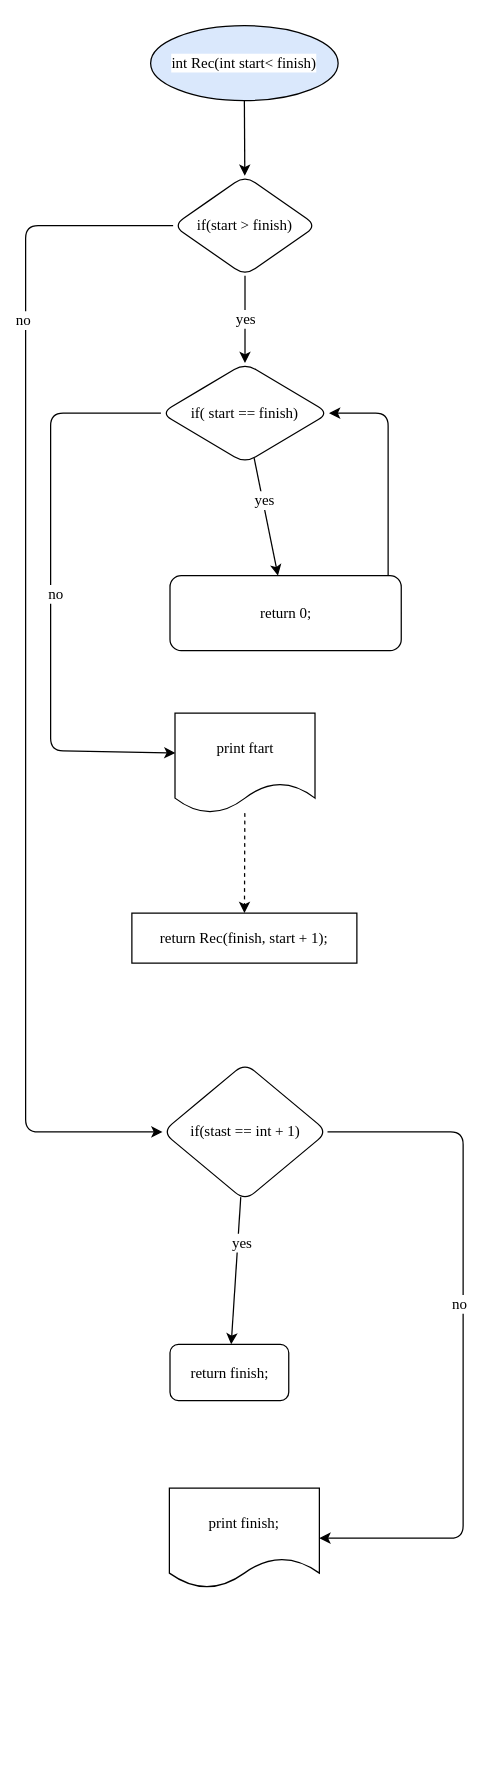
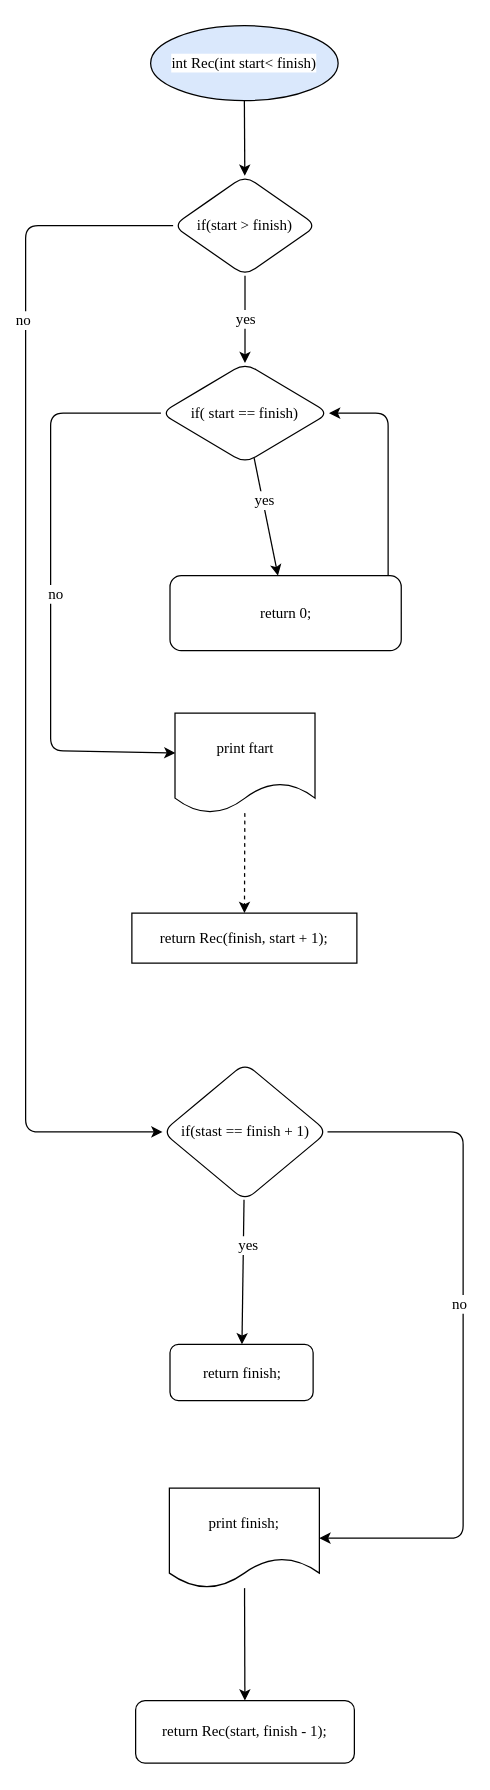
  <mxCell id="0" />
  <mxCell id="1" parent="0" />
  <mxCell id="2" value="" style="edgeStyle=none;html=1;shadow=0;sketch=0;fontSize=12;labelBorderColor=none;align=center;fontStyle=0;fontFamily=Comic Sans MS;" edge="1" parent="1" source="3" target="7"><mxGeometry relative="1" as="geometry" /></mxCell>
  <mxCell id="3" value="int Rec(int start&amp;lt; finish)" style="ellipse;whiteSpace=wrap;html=1;rounded=1;fontSize=12;labelBackgroundColor=#ffffff;endArrow=classic;shadow=0;sketch=0;labelBorderColor=none;align=center;fontStyle=0;fontFamily=Comic Sans MS;fillColor=#dae8fc;" vertex="1" parent="1"><mxGeometry x="120" y="20" width="150" height="60" as="geometry" /></mxCell>
  <mxCell id="4" value="yes" style="edgeStyle=none;html=1;shadow=0;sketch=0;fontSize=12;labelBorderColor=none;align=center;fontStyle=0;fontFamily=Comic Sans MS;" edge="1" parent="1" source="7" target="12"><mxGeometry relative="1" as="geometry" /></mxCell>
  <mxCell id="5" style="edgeStyle=none;sketch=0;html=1;entryX=0;entryY=0.5;entryDx=0;entryDy=0;shadow=0;fontFamily=Comic Sans MS;fontSize=12;align=center;" edge="1" parent="1" source="7" target="22"><mxGeometry relative="1" as="geometry"><Array as="points"><mxPoint x="20" y="180" /><mxPoint x="20" y="905" /></Array></mxGeometry></mxCell>
  <mxCell id="6" value="no" style="edgeLabel;html=1;align=center;verticalAlign=middle;resizable=0;points=[];fontSize=12;fontFamily=Comic Sans MS;" vertex="1" connectable="0" parent="5"><mxGeometry x="-0.595" y="-3" relative="1" as="geometry"><mxPoint as="offset" /></mxGeometry></mxCell>
  <mxCell id="7" value="if(start &amp;gt; finish)" style="rhombus;whiteSpace=wrap;html=1;rounded=1;fontSize=12;labelBackgroundColor=#ffffff;endArrow=classic;shadow=0;sketch=0;labelBorderColor=none;align=center;fontStyle=0;fontFamily=Comic Sans MS;" vertex="1" parent="1"><mxGeometry x="138" y="140" width="115" height="80" as="geometry" /></mxCell>
  <mxCell id="8" value="" style="edgeStyle=none;sketch=0;html=1;shadow=0;fontFamily=Comic Sans MS;fontSize=12;align=center;" edge="1" parent="1" source="12" target="14"><mxGeometry relative="1" as="geometry" /></mxCell>
  <mxCell id="9" value="yes" style="edgeLabel;html=1;align=center;verticalAlign=middle;resizable=0;points=[];fontSize=12;fontFamily=Comic Sans MS;" vertex="1" connectable="0" parent="8"><mxGeometry x="-0.267" y="1" relative="1" as="geometry"><mxPoint as="offset" /></mxGeometry></mxCell>
  <mxCell id="10" style="edgeStyle=none;sketch=0;html=1;entryX=0.003;entryY=0.398;entryDx=0;entryDy=0;entryPerimeter=0;shadow=0;fontFamily=Comic Sans MS;fontSize=12;align=center;" edge="1" parent="1" source="12" target="16"><mxGeometry relative="1" as="geometry"><Array as="points"><mxPoint x="40" y="330" /><mxPoint x="40" y="600" /></Array></mxGeometry></mxCell>
  <mxCell id="11" value="no" style="edgeLabel;html=1;align=center;verticalAlign=middle;resizable=0;points=[];fontSize=12;fontFamily=Comic Sans MS;" vertex="1" connectable="0" parent="10"><mxGeometry x="0.018" y="3" relative="1" as="geometry"><mxPoint as="offset" /></mxGeometry></mxCell>
  <mxCell id="12" value="if( start == finish)" style="rhombus;whiteSpace=wrap;html=1;rounded=1;fontSize=12;labelBackgroundColor=#ffffff;endArrow=classic;shadow=0;sketch=0;labelBorderColor=none;align=center;fontStyle=0;fontFamily=Comic Sans MS;" vertex="1" parent="1"><mxGeometry x="128.25" y="290" width="134.5" height="80" as="geometry" /></mxCell>
  <mxCell id="13" style="edgeStyle=none;sketch=0;html=1;entryX=1;entryY=0.5;entryDx=0;entryDy=0;shadow=0;fontFamily=Comic Sans MS;fontSize=12;align=center;" edge="1" parent="1" source="14" target="12"><mxGeometry relative="1" as="geometry"><Array as="points"><mxPoint x="310" y="490" /><mxPoint x="310" y="330" /></Array></mxGeometry></mxCell>
  <mxCell id="14" value="return 0;" style="whiteSpace=wrap;html=1;rounded=1;shadow=0;fontFamily=Comic Sans MS;fontStyle=0;labelBackgroundColor=#ffffff;endArrow=classic;sketch=0;" vertex="1" parent="1"><mxGeometry x="135.5" y="460" width="185" height="60" as="geometry" /></mxCell>
  <mxCell id="15" value="" style="edgeStyle=none;sketch=0;html=1;shadow=0;fontFamily=Comic Sans MS;fontSize=12;align=center;dashed=1;" edge="1" parent="1" source="16" target="17"><mxGeometry relative="1" as="geometry" /></mxCell>
  <mxCell id="16" value="print ftart" style="shape=document;whiteSpace=wrap;html=1;boundedLbl=1;shadow=0;fontFamily=Comic Sans MS;fontSize=12;align=center;" vertex="1" parent="1"><mxGeometry x="139.5" y="570" width="112" height="80" as="geometry" /></mxCell>
  <mxCell id="17" value="return Rec(finish, start + 1);" style="whiteSpace=wrap;html=1;shadow=0;fontFamily=Comic Sans MS;" vertex="1" parent="1"><mxGeometry x="105" y="730" width="180" height="40" as="geometry" /></mxCell>
  <mxCell id="18" value="" style="edgeStyle=none;sketch=0;html=1;shadow=0;fontFamily=Comic Sans MS;fontSize=12;align=center;" edge="1" parent="1" source="22" target="23"><mxGeometry relative="1" as="geometry" /></mxCell>
  <mxCell id="19" value="yes" style="edgeLabel;html=1;align=center;verticalAlign=middle;resizable=0;points=[];fontSize=12;fontFamily=Comic Sans MS;" vertex="1" connectable="0" parent="18"><mxGeometry x="-0.382" y="3" relative="1" as="geometry"><mxPoint as="offset" /></mxGeometry></mxCell>
  <mxCell id="20" value="" style="edgeStyle=none;sketch=0;html=1;shadow=0;fontFamily=Comic Sans MS;fontSize=12;align=center;" edge="1" parent="1" source="22" target="25"><mxGeometry relative="1" as="geometry"><Array as="points"><mxPoint x="370" y="905" /><mxPoint x="370" y="1230" /></Array></mxGeometry></mxCell>
  <mxCell id="21" value="no" style="edgeLabel;html=1;align=center;verticalAlign=middle;resizable=0;points=[];fontSize=12;fontFamily=Comic Sans MS;" vertex="1" connectable="0" parent="20"><mxGeometry x="-0.108" y="-4" relative="1" as="geometry"><mxPoint y="1" as="offset" /></mxGeometry></mxCell>
- <mxCell id="22" value="if(stast == int + 1)" style="rhombus;whiteSpace=wrap;html=1;rounded=1;shadow=0;fontFamily=Comic Sans MS;fontStyle=0;labelBackgroundColor=#ffffff;endArrow=classic;sketch=0;" vertex="1" parent="1"><mxGeometry x="129.5" y="850" width="132" height="110" as="geometry" /></mxCell>
- <mxCell id="23" value="return finish;" style="whiteSpace=wrap;html=1;rounded=1;shadow=0;fontFamily=Comic Sans MS;fontStyle=0;labelBackgroundColor=#ffffff;endArrow=classic;sketch=0;" vertex="1" parent="1"><mxGeometry x="135.5" y="1075" width="95" height="45" as="geometry" /></mxCell>
+ <mxCell id="22" value="if(stast == finish + 1)" style="rhombus;whiteSpace=wrap;html=1;rounded=1;shadow=0;fontFamily=Comic Sans MS;fontStyle=0;labelBackgroundColor=#ffffff;endArrow=classic;sketch=0;" vertex="1" parent="1"><mxGeometry x="129.5" y="850" width="132" height="110" as="geometry" /></mxCell>
+ <mxCell id="23" value="return finish;" style="whiteSpace=wrap;html=1;rounded=1;shadow=0;fontFamily=Comic Sans MS;fontStyle=0;labelBackgroundColor=#ffffff;endArrow=classic;sketch=0;" vertex="1" parent="1"><mxGeometry x="135.5" y="1075" width="114.5" height="45" as="geometry" /></mxCell>
+ <mxCell id="24" value="" style="edgeStyle=none;sketch=0;html=1;shadow=0;fontFamily=Comic Sans MS;fontSize=12;align=center;" edge="1" parent="1" source="25" target="26"><mxGeometry relative="1" as="geometry" /></mxCell>
  <mxCell id="25" value="print finish;" style="shape=document;whiteSpace=wrap;html=1;boundedLbl=1;rounded=1;shadow=0;fontFamily=Comic Sans MS;fontStyle=0;labelBackgroundColor=#ffffff;endArrow=classic;sketch=0;" vertex="1" parent="1"><mxGeometry x="135" y="1190" width="120" height="80" as="geometry" /></mxCell>
+ <mxCell id="26" value="return Rec(start, finish - 1);" style="whiteSpace=wrap;html=1;rounded=1;shadow=0;fontFamily=Comic Sans MS;fontStyle=0;labelBackgroundColor=#ffffff;endArrow=classic;sketch=0;" vertex="1" parent="1"><mxGeometry x="108" y="1360" width="175" height="50" as="geometry" /></mxCell>
